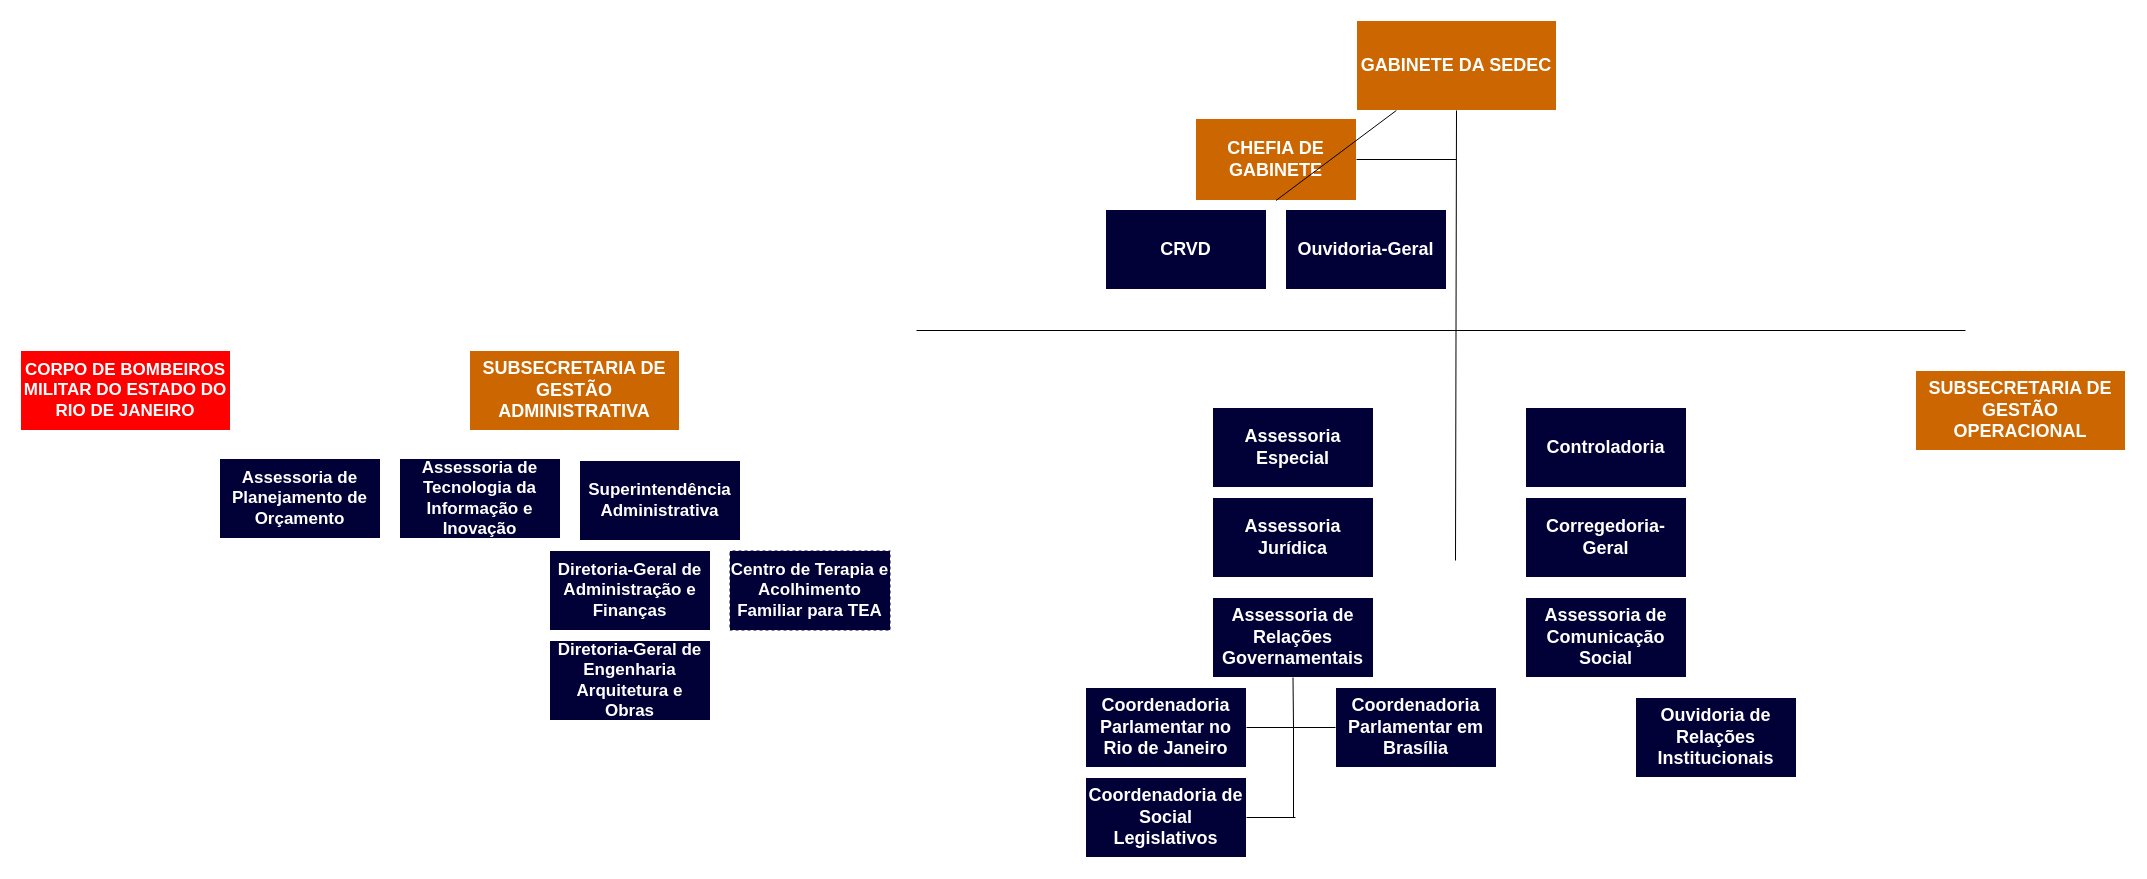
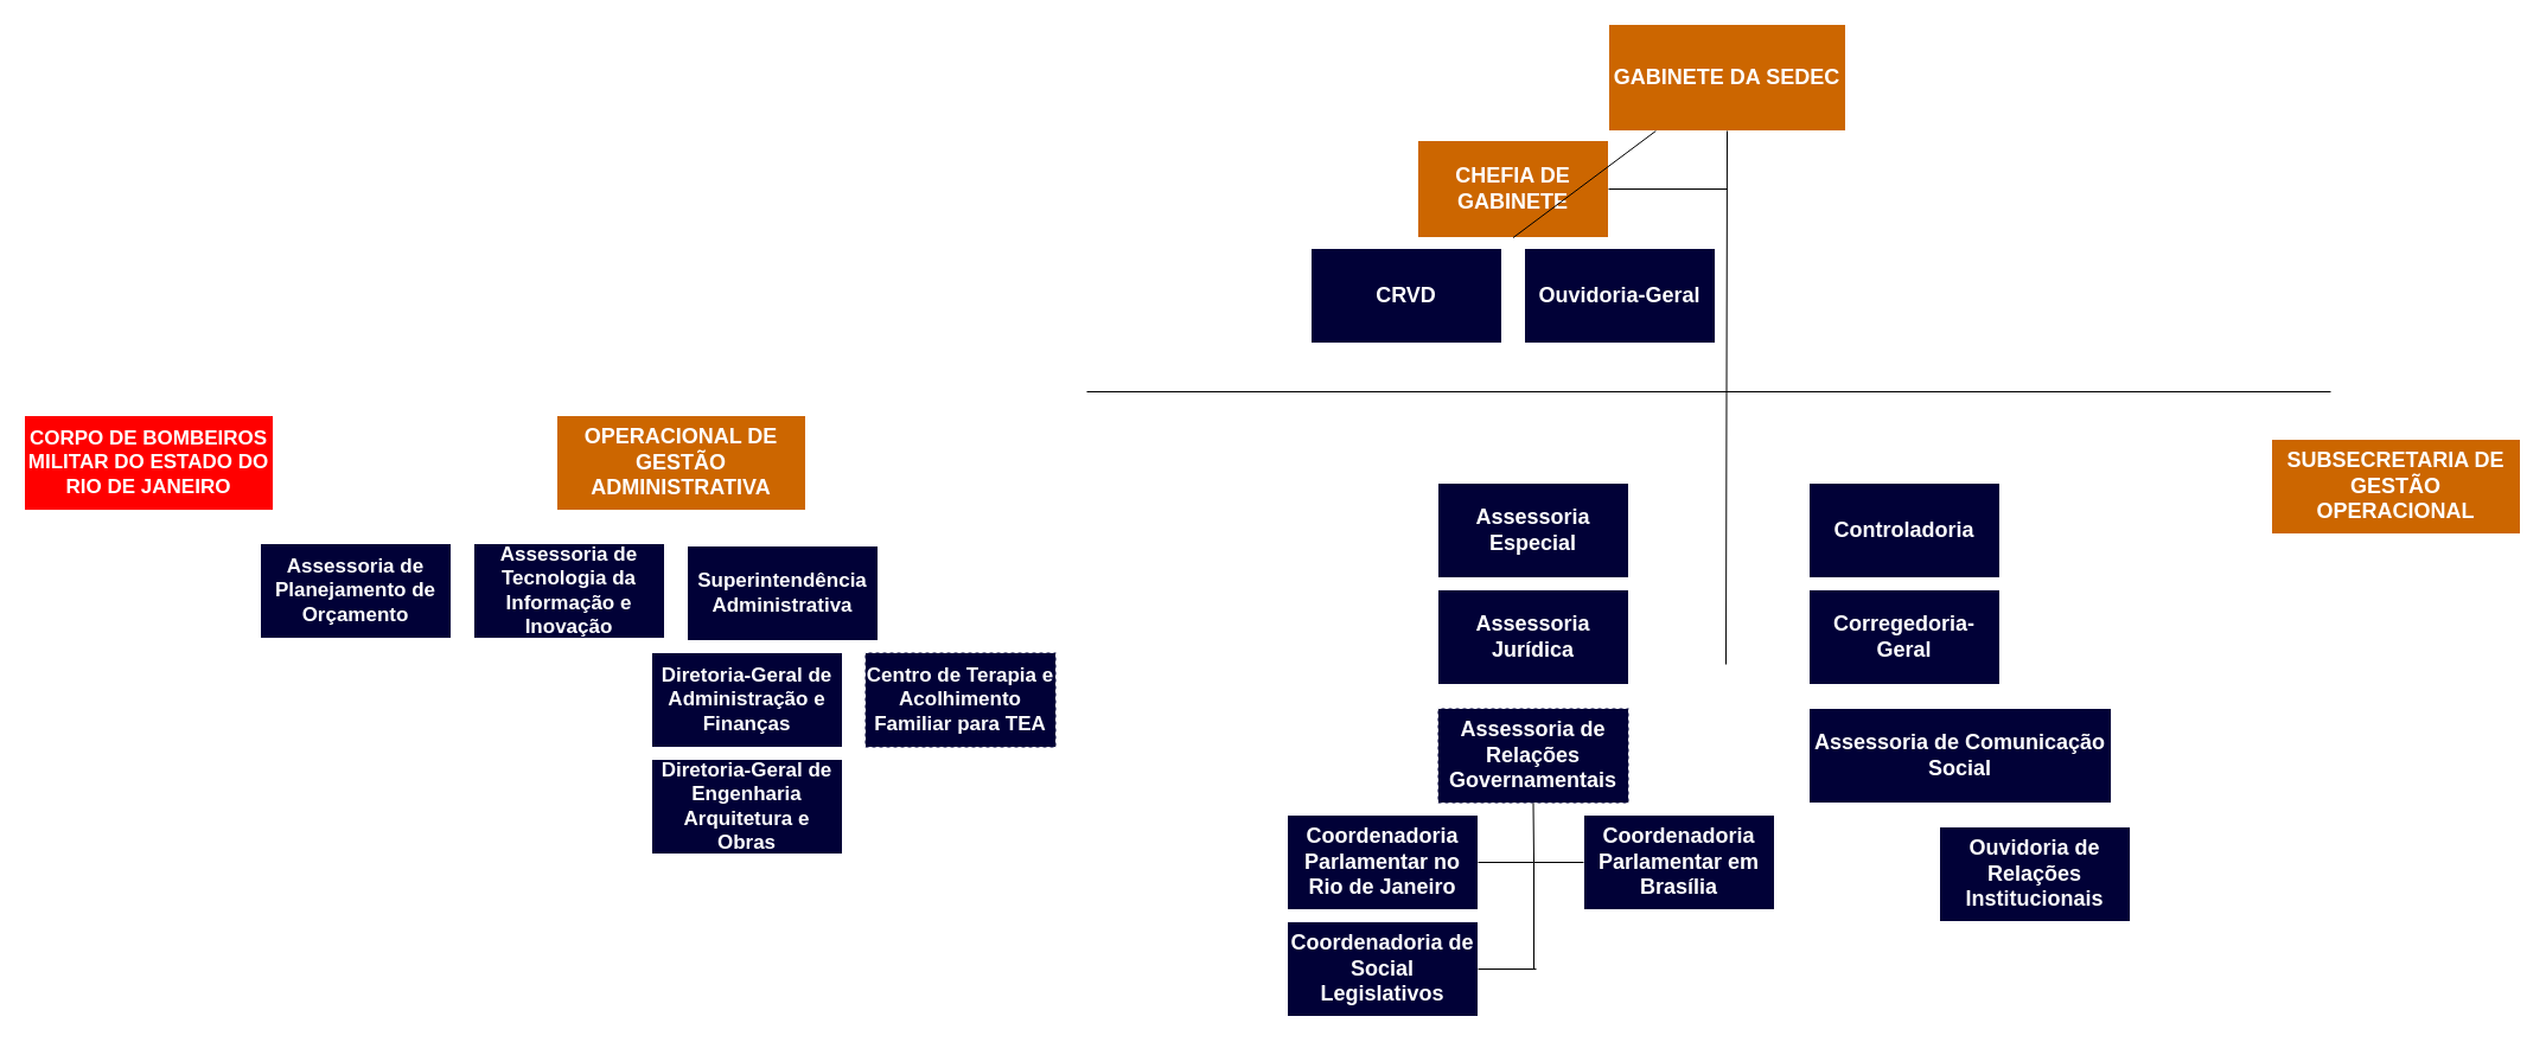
  <mxCell id="0" />
  <mxCell id="1" parent="0" />
  <mxCell id="2" value="&lt;font style=&quot;color: rgb(255, 255, 255); font-size: 18px;&quot;&gt;&lt;b style=&quot;&quot;&gt;GABINETE DA SEDEC&lt;/b&gt;&lt;/font&gt;" style="rounded=0;whiteSpace=wrap;html=1;fillColor=#CC6600;strokeColor=#FFFFFF;" vertex="1" parent="1"><mxGeometry x="1356" y="20" width="200" height="90" as="geometry" /></mxCell>
  <mxCell id="3" value="" style="endArrow=none;html=1;rounded=0;entryX=0.5;entryY=1;entryDx=0;entryDy=0;" edge="1" parent="1" target="2"><mxGeometry width="50" height="50" relative="1" as="geometry"><mxPoint x="1455" y="560" as="sourcePoint" /><mxPoint x="1667" y="606" as="targetPoint" /></mxGeometry></mxCell>
  <mxCell id="4" value="&lt;font color=&quot;#ffffff&quot;&gt;&lt;span style=&quot;font-size: 18px;&quot;&gt;&lt;b&gt;CHEFIA DE GABINETE&lt;/b&gt;&lt;/span&gt;&lt;/font&gt;" style="rounded=0;whiteSpace=wrap;html=1;fillColor=#CC6600;strokeColor=#FFFFFF;" vertex="1" parent="1"><mxGeometry x="1195" y="118" width="161" height="82" as="geometry" /></mxCell>
  <mxCell id="5" value="" style="endArrow=none;html=1;rounded=0;exitX=1;exitY=0.5;exitDx=0;exitDy=0;" edge="1" parent="1" source="4"><mxGeometry width="50" height="50" relative="1" as="geometry"><mxPoint x="1414" y="170" as="sourcePoint" /><mxPoint x="1456" y="159" as="targetPoint" /></mxGeometry></mxCell>
  <mxCell id="6" value="&lt;font color=&quot;#ffffff&quot;&gt;&lt;span style=&quot;font-size: 18px;&quot;&gt;&lt;b&gt;CRVD&lt;/b&gt;&lt;/span&gt;&lt;/font&gt;" style="rounded=0;whiteSpace=wrap;html=1;fillColor=light-dark(#010137, #dadaff);strokeColor=#FFFFFF;" vertex="1" parent="1"><mxGeometry x="1105" y="209" width="161" height="80" as="geometry" /></mxCell>
  <mxCell id="7" value="" style="endArrow=none;html=1;rounded=0;exitX=0.5;exitY=1;exitDx=0;exitDy=0;" edge="1" parent="1" source="4" target="2"><mxGeometry width="50" height="50" relative="1" as="geometry"><mxPoint x="1235.5" y="198" as="sourcePoint" /><mxPoint x="1554" y="168" as="targetPoint" /></mxGeometry></mxCell>
  <mxCell id="8" value="&lt;font color=&quot;#ffffff&quot;&gt;&lt;span style=&quot;font-size: 18px;&quot;&gt;&lt;b&gt;Assessoria Especial&lt;/b&gt;&lt;/span&gt;&lt;/font&gt;" style="rounded=0;whiteSpace=wrap;html=1;fillColor=light-dark(#010137, #dadaff);strokeColor=#FFFFFF;" vertex="1" parent="1"><mxGeometry x="1212" y="407" width="161" height="80" as="geometry" /></mxCell>
  <mxCell id="9" value="&lt;font color=&quot;#ffffff&quot;&gt;&lt;span style=&quot;font-size: 18px;&quot;&gt;&lt;b&gt;Assessoria Jurídica&lt;/b&gt;&lt;/span&gt;&lt;/font&gt;" style="rounded=0;whiteSpace=wrap;html=1;fillColor=light-dark(#010137, #dadaff);strokeColor=#FFFFFF;" vertex="1" parent="1"><mxGeometry x="1212" y="497" width="161" height="80" as="geometry" /></mxCell>
  <mxCell id="10" value="&lt;font style=&quot;font-size: 17px;&quot; color=&quot;#ffffff&quot;&gt;&lt;b style=&quot;&quot;&gt;Assessoria de Tecnologia da Informação e Inovação&lt;/b&gt;&lt;/font&gt;" style="rounded=0;whiteSpace=wrap;html=1;fillColor=light-dark(#010137, #dadaff);strokeColor=#FFFFFF;" vertex="1" parent="1"><mxGeometry x="399" y="458" width="161" height="80" as="geometry" /></mxCell>
- <mxCell id="11" value="&lt;font color=&quot;#ffffff&quot;&gt;&lt;span style=&quot;font-size: 18px;&quot;&gt;&lt;b&gt;Assessoria de Comunicação Social&lt;/b&gt;&lt;/span&gt;&lt;/font&gt;" style="rounded=0;whiteSpace=wrap;html=1;fillColor=light-dark(#010137, #dadaff);strokeColor=#FFFFFF;" vertex="1" parent="1"><mxGeometry x="1525" y="597" width="161" height="80" as="geometry" /></mxCell>
- <mxCell id="12" value="&lt;font color=&quot;#ffffff&quot;&gt;&lt;span style=&quot;font-size: 18px;&quot;&gt;&lt;b&gt;Assessoria de Relações Governamentais&lt;/b&gt;&lt;/span&gt;&lt;/font&gt;" style="rounded=0;whiteSpace=wrap;html=1;fillColor=light-dark(#010137, #dadaff);strokeColor=#FFFFFF;" vertex="1" parent="1"><mxGeometry x="1212" y="597" width="161" height="80" as="geometry" /></mxCell>
+ <mxCell id="11" value="&lt;font color=&quot;#ffffff&quot;&gt;&lt;span style=&quot;font-size: 18px;&quot;&gt;&lt;b&gt;Assessoria de Comunicação Social&lt;/b&gt;&lt;/span&gt;&lt;/font&gt;" style="rounded=0;whiteSpace=wrap;html=1;fillColor=light-dark(#010137, #dadaff);strokeColor=#FFFFFF;" vertex="1" parent="1"><mxGeometry x="1525" y="597" width="255" height="80" as="geometry" /></mxCell>
+ <mxCell id="12" value="&lt;font color=&quot;#ffffff&quot;&gt;&lt;span style=&quot;font-size: 18px;&quot;&gt;&lt;b&gt;Assessoria de Relações Governamentais&lt;/b&gt;&lt;/span&gt;&lt;/font&gt;" style="rounded=0;whiteSpace=wrap;html=1;fillColor=light-dark(#010137, #dadaff);strokeColor=#FFFFFF;dashed=1;" vertex="1" parent="1"><mxGeometry x="1212" y="597" width="161" height="80" as="geometry" /></mxCell>
  <mxCell id="13" value="&lt;font color=&quot;#ffffff&quot;&gt;&lt;span style=&quot;font-size: 18px;&quot;&gt;&lt;b&gt;Coordenadoria Parlamentar no Rio de Janeiro&lt;/b&gt;&lt;/span&gt;&lt;/font&gt;" style="rounded=0;whiteSpace=wrap;html=1;fillColor=light-dark(#010137, #dadaff);strokeColor=#FFFFFF;" vertex="1" parent="1"><mxGeometry x="1085" y="687" width="161" height="80" as="geometry" /></mxCell>
  <mxCell id="14" value="&lt;font color=&quot;#ffffff&quot;&gt;&lt;span style=&quot;font-size: 18px;&quot;&gt;&lt;b&gt;Ouvidoria-Geral&lt;/b&gt;&lt;/span&gt;&lt;/font&gt;" style="rounded=0;whiteSpace=wrap;html=1;fillColor=light-dark(#010137, #dadaff);strokeColor=#FFFFFF;" vertex="1" parent="1"><mxGeometry x="1285" y="209" width="161" height="80" as="geometry" /></mxCell>
  <mxCell id="15" value="&lt;font color=&quot;#ffffff&quot;&gt;&lt;span style=&quot;font-size: 18px;&quot;&gt;&lt;b&gt;Controladoria&lt;/b&gt;&lt;/span&gt;&lt;/font&gt;" style="rounded=0;whiteSpace=wrap;html=1;fillColor=light-dark(#010137, #dadaff);strokeColor=#FFFFFF;" vertex="1" parent="1"><mxGeometry x="1525" y="407" width="161" height="80" as="geometry" /></mxCell>
  <mxCell id="16" value="&lt;font color=&quot;#ffffff&quot;&gt;&lt;span style=&quot;font-size: 18px;&quot;&gt;&lt;b&gt;Corregedoria-Geral&lt;/b&gt;&lt;/span&gt;&lt;/font&gt;" style="rounded=0;whiteSpace=wrap;html=1;fillColor=light-dark(#010137, #dadaff);strokeColor=#FFFFFF;" vertex="1" parent="1"><mxGeometry x="1525" y="497" width="161" height="80" as="geometry" /></mxCell>
  <mxCell id="17" value="" style="endArrow=none;html=1;rounded=0;" edge="1" parent="1"><mxGeometry width="50" height="50" relative="1" as="geometry"><mxPoint x="916" y="330" as="sourcePoint" /><mxPoint x="1965" y="330" as="targetPoint" /></mxGeometry></mxCell>
- <mxCell id="18" value="&lt;font color=&quot;#ffffff&quot;&gt;&lt;span style=&quot;font-size: 18px;&quot;&gt;&lt;b&gt;SUBSECRETARIA DE GESTÃO ADMINISTRATIVA&lt;/b&gt;&lt;/span&gt;&lt;/font&gt;" style="rounded=0;whiteSpace=wrap;html=1;fillColor=#CC6600;strokeColor=#FFFFFF;" vertex="1" parent="1"><mxGeometry x="469" y="350" width="210" height="80" as="geometry" /></mxCell>
+ <mxCell id="18" value="&lt;font color=&quot;#ffffff&quot;&gt;&lt;span style=&quot;font-size: 18px;&quot;&gt;&lt;b&gt;OPERACIONAL DE GESTÃO ADMINISTRATIVA&lt;/b&gt;&lt;/span&gt;&lt;/font&gt;" style="rounded=0;whiteSpace=wrap;html=1;fillColor=#CC6600;strokeColor=#FFFFFF;" vertex="1" parent="1"><mxGeometry x="469" y="350" width="210" height="80" as="geometry" /></mxCell>
  <mxCell id="19" value="&lt;font color=&quot;#ffffff&quot;&gt;&lt;span style=&quot;font-size: 18px;&quot;&gt;&lt;b&gt;SUBSECRETARIA DE GESTÃO OPERACIONAL&lt;/b&gt;&lt;/span&gt;&lt;/font&gt;" style="rounded=0;whiteSpace=wrap;html=1;fillColor=#CC6600;strokeColor=#FFFFFF;" vertex="1" parent="1"><mxGeometry x="1915" y="370" width="210" height="80" as="geometry" /></mxCell>
  <mxCell id="20" value="&lt;font color=&quot;#ffffff&quot;&gt;&lt;span style=&quot;font-size: 18px;&quot;&gt;&lt;b&gt;Ouvidoria de Relações Institucionais&lt;/b&gt;&lt;/span&gt;&lt;/font&gt;" style="rounded=0;whiteSpace=wrap;html=1;fillColor=light-dark(#010137, #dadaff);strokeColor=#FFFFFF;" vertex="1" parent="1"><mxGeometry x="1635" y="697" width="161" height="80" as="geometry" /></mxCell>
  <mxCell id="21" value="&lt;font color=&quot;#ffffff&quot;&gt;&lt;span style=&quot;font-size: 18px;&quot;&gt;&lt;b&gt;Coordenadoria Parlamentar em Brasília&lt;/b&gt;&lt;/span&gt;&lt;/font&gt;" style="rounded=0;whiteSpace=wrap;html=1;fillColor=light-dark(#010137, #dadaff);strokeColor=#FFFFFF;" vertex="1" parent="1"><mxGeometry x="1335" y="687" width="161" height="80" as="geometry" /></mxCell>
  <mxCell id="22" value="" style="endArrow=none;html=1;rounded=0;entryX=1;entryY=0.5;entryDx=0;entryDy=0;exitX=0.5;exitY=1;exitDx=0;exitDy=0;" edge="1" parent="1" target="13"><mxGeometry width="50" height="50" relative="1" as="geometry"><mxPoint x="1292.5" y="727" as="sourcePoint" /><mxPoint x="1246" y="777" as="targetPoint" /></mxGeometry></mxCell>
  <mxCell id="23" value="" style="endArrow=none;html=1;rounded=0;exitX=0.5;exitY=1;exitDx=0;exitDy=0;" edge="1" parent="1" source="12"><mxGeometry width="50" height="50" relative="1" as="geometry"><mxPoint x="1303" y="687" as="sourcePoint" /><mxPoint x="1335" y="727" as="targetPoint" /><Array as="points"><mxPoint x="1293" y="727" /><mxPoint x="1335" y="727" /></Array></mxGeometry></mxCell>
  <mxCell id="24" value="" style="endArrow=none;html=1;rounded=0;" edge="1" parent="1"><mxGeometry width="50" height="50" relative="1" as="geometry"><mxPoint x="1293" y="817" as="sourcePoint" /><mxPoint x="1293" y="727" as="targetPoint" /></mxGeometry></mxCell>
  <mxCell id="25" value="&lt;font color=&quot;#ffffff&quot;&gt;&lt;span style=&quot;font-size: 18px;&quot;&gt;&lt;b&gt;Coordenadoria de Social Legislativos&lt;/b&gt;&lt;/span&gt;&lt;/font&gt;" style="rounded=0;whiteSpace=wrap;html=1;fillColor=light-dark(#010137, #dadaff);strokeColor=#FFFFFF;" vertex="1" parent="1"><mxGeometry x="1085" y="777" width="161" height="80" as="geometry" /></mxCell>
  <mxCell id="26" value="" style="endArrow=none;html=1;rounded=0;entryX=1;entryY=0.5;entryDx=0;entryDy=0;" edge="1" parent="1" target="25"><mxGeometry width="50" height="50" relative="1" as="geometry"><mxPoint x="1295" y="817" as="sourcePoint" /><mxPoint x="1135" y="727" as="targetPoint" /></mxGeometry></mxCell>
  <mxCell id="27" value="&lt;font style=&quot;font-size: 17px;&quot; color=&quot;#ffffff&quot;&gt;&lt;b style=&quot;&quot;&gt;Assessoria de Planejamento de Orçamento&lt;/b&gt;&lt;/font&gt;" style="rounded=0;whiteSpace=wrap;html=1;fillColor=light-dark(#010137, #dadaff);strokeColor=#FFFFFF;" vertex="1" parent="1"><mxGeometry x="219" y="458" width="161" height="80" as="geometry" /></mxCell>
  <mxCell id="28" value="&lt;font style=&quot;font-size: 17px;&quot; color=&quot;#ffffff&quot;&gt;&lt;b style=&quot;&quot;&gt;Superintendência Administrativa&lt;/b&gt;&lt;/font&gt;" style="rounded=0;whiteSpace=wrap;html=1;fillColor=light-dark(#010137, #dadaff);strokeColor=#FFFFFF;" vertex="1" parent="1"><mxGeometry x="579" y="460" width="161" height="80" as="geometry" /></mxCell>
  <mxCell id="29" value="&lt;font style=&quot;font-size: 17px;&quot; color=&quot;#ffffff&quot;&gt;&lt;b style=&quot;&quot;&gt;Diretoria-Geral de Administração e Finanças&lt;/b&gt;&lt;/font&gt;" style="rounded=0;whiteSpace=wrap;html=1;fillColor=light-dark(#010137, #dadaff);strokeColor=#FFFFFF;" vertex="1" parent="1"><mxGeometry x="549" y="550" width="161" height="80" as="geometry" /></mxCell>
  <mxCell id="30" value="&lt;font style=&quot;font-size: 17px;&quot; color=&quot;#ffffff&quot;&gt;&lt;b style=&quot;&quot;&gt;Diretoria-Geral de Engenharia Arquitetura e Obras&lt;/b&gt;&lt;/font&gt;" style="rounded=0;whiteSpace=wrap;html=1;fillColor=light-dark(#010137, #dadaff);strokeColor=#FFFFFF;" vertex="1" parent="1"><mxGeometry x="549" y="640" width="161" height="80" as="geometry" /></mxCell>
  <mxCell id="31" value="&lt;font style=&quot;font-size: 17px;&quot; color=&quot;#ffffff&quot;&gt;&lt;b style=&quot;&quot;&gt;Centro de Terapia e Acolhimento Familiar para TEA&lt;/b&gt;&lt;/font&gt;" style="rounded=0;whiteSpace=wrap;html=1;fillColor=light-dark(#010137, #dadaff);strokeColor=#FFFFFF;dashed=1;" vertex="1" parent="1"><mxGeometry x="729" y="550" width="161" height="80" as="geometry" /></mxCell>
  <mxCell id="32" value="&lt;font color=&quot;#ffffff&quot;&gt;&lt;span&gt;&lt;b&gt;CORPO DE BOMBEIROS MILITAR DO ESTADO DO RIO DE JANEIRO&lt;/b&gt;&lt;/span&gt;&lt;/font&gt;" style="rounded=0;whiteSpace=wrap;html=1;fillColor=#FF0000;strokeColor=#FFFFFF;fontSize=17;" vertex="1" parent="1"><mxGeometry x="20" y="350" width="210" height="80" as="geometry" /></mxCell>
